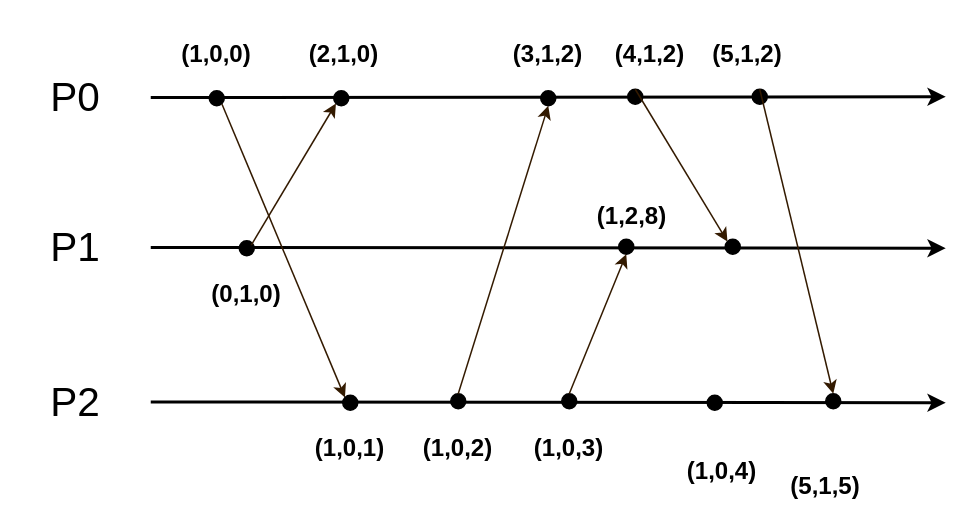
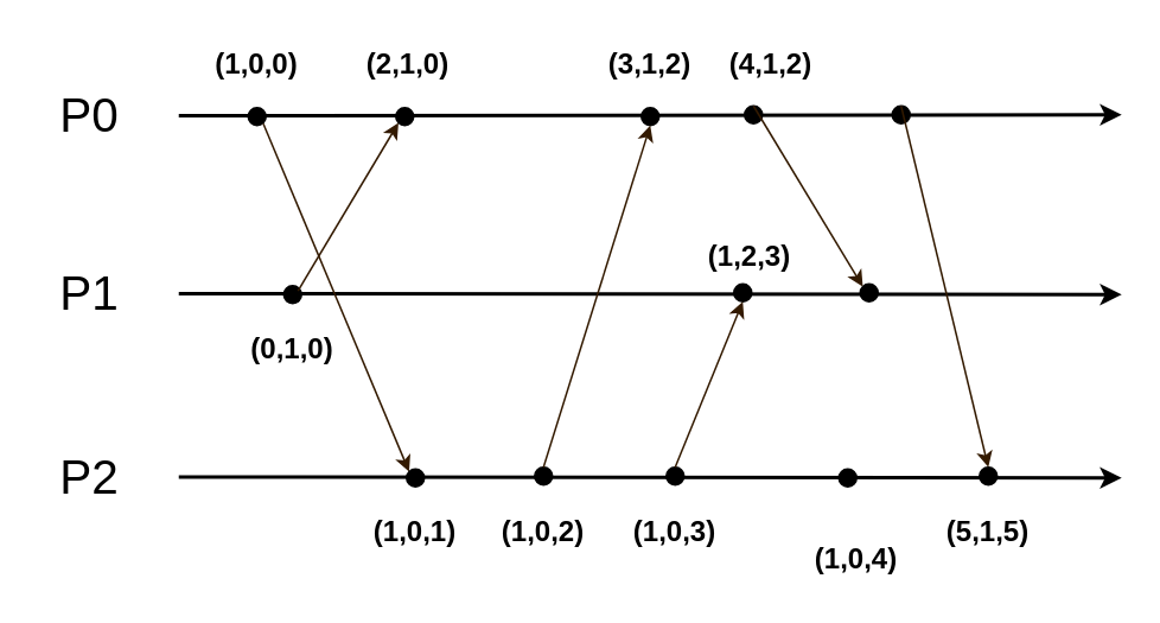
  <mxCell id="0" />
  <mxCell id="1" parent="0" />
  <mxCell id="2" value="" style="endArrow=classic;html=1;rounded=0;strokeWidth=2;" parent="1" edge="1"><mxGeometry width="50" height="50" relative="1" as="geometry"><mxPoint x="100" y="64.5" as="sourcePoint" /><mxPoint x="630" y="64" as="targetPoint" /></mxGeometry></mxCell>
  <mxCell id="3" value="" style="endArrow=classic;html=1;rounded=0;strokeWidth=2;" parent="1" edge="1"><mxGeometry width="50" height="50" relative="1" as="geometry"><mxPoint x="100" y="164.5" as="sourcePoint" /><mxPoint x="630" y="165" as="targetPoint" /></mxGeometry></mxCell>
  <mxCell id="4" value="P0" style="text;html=1;align=center;verticalAlign=middle;whiteSpace=wrap;rounded=0;fontSize=27;" parent="1" vertex="1"><mxGeometry x="20" y="50" width="60" height="30" as="geometry" /></mxCell>
  <mxCell id="5" value="P1" style="text;html=1;align=center;verticalAlign=middle;whiteSpace=wrap;rounded=0;fontSize=27;" parent="1" vertex="1"><mxGeometry x="20" y="150" width="60" height="30" as="geometry" /></mxCell>
  <mxCell id="6" value="" style="ellipse;whiteSpace=wrap;html=1;aspect=fixed;fillColor=#000000;" parent="1" vertex="1"><mxGeometry x="139" y="60" width="10" height="10" as="geometry" /></mxCell>
  <mxCell id="7" value="" style="ellipse;whiteSpace=wrap;html=1;aspect=fixed;fillColor=#000000;" parent="1" vertex="1"><mxGeometry x="222" y="60" width="10" height="10" as="geometry" /></mxCell>
  <mxCell id="8" value="" style="ellipse;whiteSpace=wrap;html=1;aspect=fixed;fillColor=#000000;" parent="1" vertex="1"><mxGeometry x="360" y="60" width="10" height="10" as="geometry" /></mxCell>
  <mxCell id="9" value="" style="ellipse;whiteSpace=wrap;html=1;aspect=fixed;fillColor=#000000;" parent="1" vertex="1"><mxGeometry x="159" y="160" width="10" height="10" as="geometry" /></mxCell>
  <mxCell id="10" value="" style="ellipse;whiteSpace=wrap;html=1;aspect=fixed;fillColor=#000000;" parent="1" vertex="1"><mxGeometry x="412" y="159" width="10" height="10" as="geometry" /></mxCell>
  <mxCell id="11" value="" style="endArrow=classic;html=1;rounded=0;strokeWidth=1;exitX=0.648;exitY=0.844;exitDx=0;exitDy=0;entryX=0;entryY=0;entryDx=0;entryDy=0;exitPerimeter=0;strokeColor=#331A00;" parent="1" target="24" edge="1"><mxGeometry width="50" height="50" relative="1" as="geometry"><mxPoint x="147.51" y="69" as="sourcePoint" /><mxPoint x="196.494" y="161.024" as="targetPoint" /></mxGeometry></mxCell>
  <mxCell id="12" value="" style="ellipse;whiteSpace=wrap;html=1;aspect=fixed;fillColor=#000000;" parent="1" vertex="1"><mxGeometry x="418" y="59" width="10" height="10" as="geometry" /></mxCell>
  <mxCell id="13" value="" style="ellipse;whiteSpace=wrap;html=1;aspect=fixed;fillColor=#000000;" parent="1" vertex="1"><mxGeometry x="501" y="59" width="10" height="10" as="geometry" /></mxCell>
  <mxCell id="14" value="" style="ellipse;whiteSpace=wrap;html=1;aspect=fixed;fillColor=#000000;" parent="1" vertex="1"><mxGeometry x="483" y="159" width="10" height="10" as="geometry" /></mxCell>
  <mxCell id="15" value="" style="endArrow=classic;html=1;rounded=0;strokeWidth=1;exitX=1;exitY=0;exitDx=0;exitDy=0;entryX=0;entryY=1;entryDx=0;entryDy=0;strokeColor=#331A00;" parent="1" target="7" edge="1"><mxGeometry width="50" height="50" relative="1" as="geometry"><mxPoint x="166.996" y="162.924" as="sourcePoint" /><mxPoint x="219.924" y="69.996" as="targetPoint" /></mxGeometry></mxCell>
  <mxCell id="16" value="&lt;b&gt;(1,0,0)&lt;/b&gt;" style="text;html=1;align=center;verticalAlign=middle;whiteSpace=wrap;rounded=0;fontSize=16;" parent="1" vertex="1"><mxGeometry x="114" y="20" width="60" height="30" as="geometry" /></mxCell>
  <mxCell id="17" value="&lt;b&gt;(2,1,0)&lt;/b&gt;" style="text;html=1;align=center;verticalAlign=middle;whiteSpace=wrap;rounded=0;fontSize=16;" parent="1" vertex="1"><mxGeometry x="199" y="20" width="60" height="30" as="geometry" /></mxCell>
  <mxCell id="18" value="&lt;b&gt;(3,1,2)&lt;/b&gt;" style="text;html=1;align=center;verticalAlign=middle;whiteSpace=wrap;rounded=0;fontSize=16;" parent="1" vertex="1"><mxGeometry x="335" y="20" width="60" height="30" as="geometry" /></mxCell>
  <mxCell id="19" value="&lt;b&gt;(4,1,2)&lt;/b&gt;" style="text;html=1;align=center;verticalAlign=middle;whiteSpace=wrap;rounded=0;fontSize=16;" parent="1" vertex="1"><mxGeometry x="403" y="20" width="60" height="30" as="geometry" /></mxCell>
- <mxCell id="20" value="&lt;b&gt;(5,1,2)&lt;/b&gt;" style="text;html=1;align=center;verticalAlign=middle;whiteSpace=wrap;rounded=0;fontSize=16;" parent="1" vertex="1"><mxGeometry x="468" y="20" width="60" height="30" as="geometry" /></mxCell>
  <mxCell id="21" value="&lt;b&gt;(0,1,0)&lt;/b&gt;" style="text;html=1;align=center;verticalAlign=middle;whiteSpace=wrap;rounded=0;fontSize=16;" parent="1" vertex="1"><mxGeometry x="134" y="180" width="60" height="30" as="geometry" /></mxCell>
  <mxCell id="22" value="" style="endArrow=classic;html=1;rounded=0;strokeWidth=2;" parent="1" edge="1"><mxGeometry width="50" height="50" relative="1" as="geometry"><mxPoint x="100" y="267.5" as="sourcePoint" /><mxPoint x="630" y="268" as="targetPoint" /></mxGeometry></mxCell>
  <mxCell id="23" value="P2" style="text;html=1;align=center;verticalAlign=middle;whiteSpace=wrap;rounded=0;fontSize=27;" parent="1" vertex="1"><mxGeometry x="20" y="253" width="60" height="30" as="geometry" /></mxCell>
  <mxCell id="24" value="" style="ellipse;whiteSpace=wrap;html=1;aspect=fixed;fillColor=#000000;" parent="1" vertex="1"><mxGeometry x="228" y="263" width="10" height="10" as="geometry" /></mxCell>
  <mxCell id="25" value="" style="ellipse;whiteSpace=wrap;html=1;aspect=fixed;fillColor=#000000;" parent="1" vertex="1"><mxGeometry x="300" y="262" width="10" height="10" as="geometry" /></mxCell>
  <mxCell id="26" value="" style="ellipse;whiteSpace=wrap;html=1;aspect=fixed;fillColor=#000000;" parent="1" vertex="1"><mxGeometry x="374" y="262" width="10" height="10" as="geometry" /></mxCell>
  <mxCell id="27" value="&lt;b&gt;(1,0,1)&lt;/b&gt;" style="text;html=1;align=center;verticalAlign=middle;whiteSpace=wrap;rounded=0;fontSize=16;" parent="1" vertex="1"><mxGeometry x="203" y="283" width="60" height="30" as="geometry" /></mxCell>
  <mxCell id="28" value="&lt;b&gt;(1,0,2)&lt;/b&gt;" style="text;html=1;align=center;verticalAlign=middle;whiteSpace=wrap;rounded=0;fontSize=16;" parent="1" vertex="1"><mxGeometry x="275" y="283" width="60" height="30" as="geometry" /></mxCell>
  <mxCell id="29" value="" style="endArrow=classic;html=1;rounded=0;strokeWidth=1;exitX=0.5;exitY=0;exitDx=0;exitDy=0;entryX=0.5;entryY=1;entryDx=0;entryDy=0;strokeColor=#331A00;" parent="1" source="25" target="8" edge="1"><mxGeometry width="50" height="50" relative="1" as="geometry"><mxPoint x="300" y="217.924" as="sourcePoint" /><mxPoint x="360" y="74" as="targetPoint" /></mxGeometry></mxCell>
  <mxCell id="30" value="&lt;b&gt;(1,0,3)&lt;/b&gt;" style="text;html=1;align=center;verticalAlign=middle;whiteSpace=wrap;rounded=0;fontSize=16;" parent="1" vertex="1"><mxGeometry x="349" y="283" width="60" height="30" as="geometry" /></mxCell>
- <mxCell id="31" value="&lt;b&gt;(1,2,8)&lt;/b&gt;" style="text;html=1;align=center;verticalAlign=middle;whiteSpace=wrap;rounded=0;fontSize=16;" parent="1" vertex="1"><mxGeometry x="391" y="128" width="60" height="30" as="geometry" /></mxCell>
+ <mxCell id="31" value="&lt;b&gt;(1,2,3)&lt;/b&gt;" style="text;html=1;align=center;verticalAlign=middle;whiteSpace=wrap;rounded=0;fontSize=16;" parent="1" vertex="1"><mxGeometry x="391" y="128" width="60" height="30" as="geometry" /></mxCell>
  <mxCell id="32" value="" style="endArrow=classic;html=1;rounded=0;strokeWidth=1;exitX=0.5;exitY=0;exitDx=0;exitDy=0;entryX=0.5;entryY=1;entryDx=0;entryDy=0;strokeColor=#331A00;" parent="1" source="26" target="10" edge="1"><mxGeometry width="50" height="50" relative="1" as="geometry"><mxPoint x="130" y="457.924" as="sourcePoint" /><mxPoint x="186.004" y="364" as="targetPoint" /></mxGeometry></mxCell>
  <mxCell id="33" value="" style="endArrow=classic;html=1;rounded=0;strokeWidth=1;exitX=0.5;exitY=0;exitDx=0;exitDy=0;entryX=0;entryY=0;entryDx=0;entryDy=0;strokeColor=#331A00;" parent="1" source="12" target="14" edge="1"><mxGeometry width="50" height="50" relative="1" as="geometry"><mxPoint x="150" y="314" as="sourcePoint" /><mxPoint x="231.49" y="509" as="targetPoint" /></mxGeometry></mxCell>
  <mxCell id="34" value="" style="ellipse;whiteSpace=wrap;html=1;aspect=fixed;fillColor=#000000;" parent="1" vertex="1"><mxGeometry x="471" y="263" width="10" height="10" as="geometry" /></mxCell>
  <mxCell id="35" value="" style="ellipse;whiteSpace=wrap;html=1;aspect=fixed;fillColor=#000000;" parent="1" vertex="1"><mxGeometry x="550" y="262" width="10" height="10" as="geometry" /></mxCell>
  <mxCell id="36" value="&lt;b&gt;(1,0,4)&lt;/b&gt;" style="text;html=1;align=center;verticalAlign=middle;whiteSpace=wrap;rounded=0;fontSize=16;" parent="1" vertex="1"><mxGeometry x="451" y="298" width="60" height="30" as="geometry" /></mxCell>
- <mxCell id="37" value="&lt;b&gt;(5,1,5)&lt;/b&gt;" style="text;html=1;align=center;verticalAlign=middle;whiteSpace=wrap;rounded=0;fontSize=16;" parent="1" vertex="1"><mxGeometry x="520" y="308" width="60" height="30" as="geometry" /></mxCell>
+ <mxCell id="37" value="&lt;b&gt;(5,1,5)&lt;/b&gt;" style="text;html=1;align=center;verticalAlign=middle;whiteSpace=wrap;rounded=0;fontSize=16;" parent="1" vertex="1"><mxGeometry x="525" y="283" width="60" height="30" as="geometry" /></mxCell>
  <mxCell id="38" value="" style="endArrow=classic;html=1;rounded=0;strokeWidth=1;exitX=0.5;exitY=0;exitDx=0;exitDy=0;entryX=0.5;entryY=0;entryDx=0;entryDy=0;strokeColor=#331A00;" parent="1" source="13" target="35" edge="1"><mxGeometry width="50" height="50" relative="1" as="geometry"><mxPoint x="670" y="154" as="sourcePoint" /><mxPoint x="731" y="255" as="targetPoint" /></mxGeometry></mxCell>
